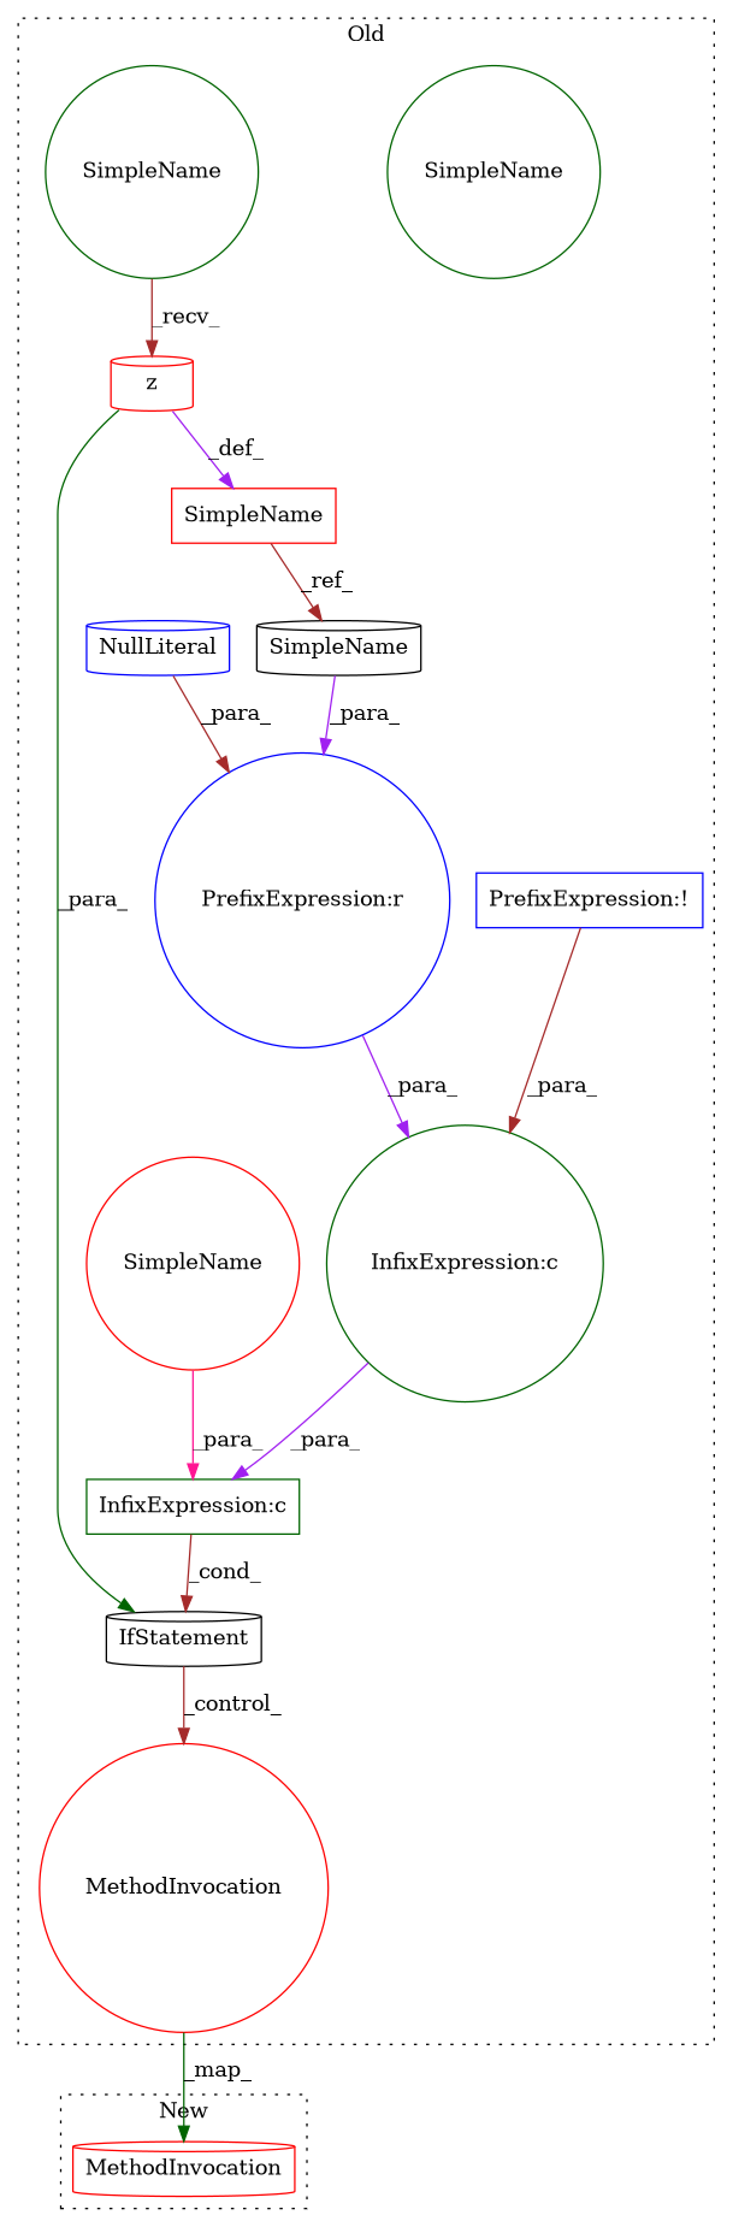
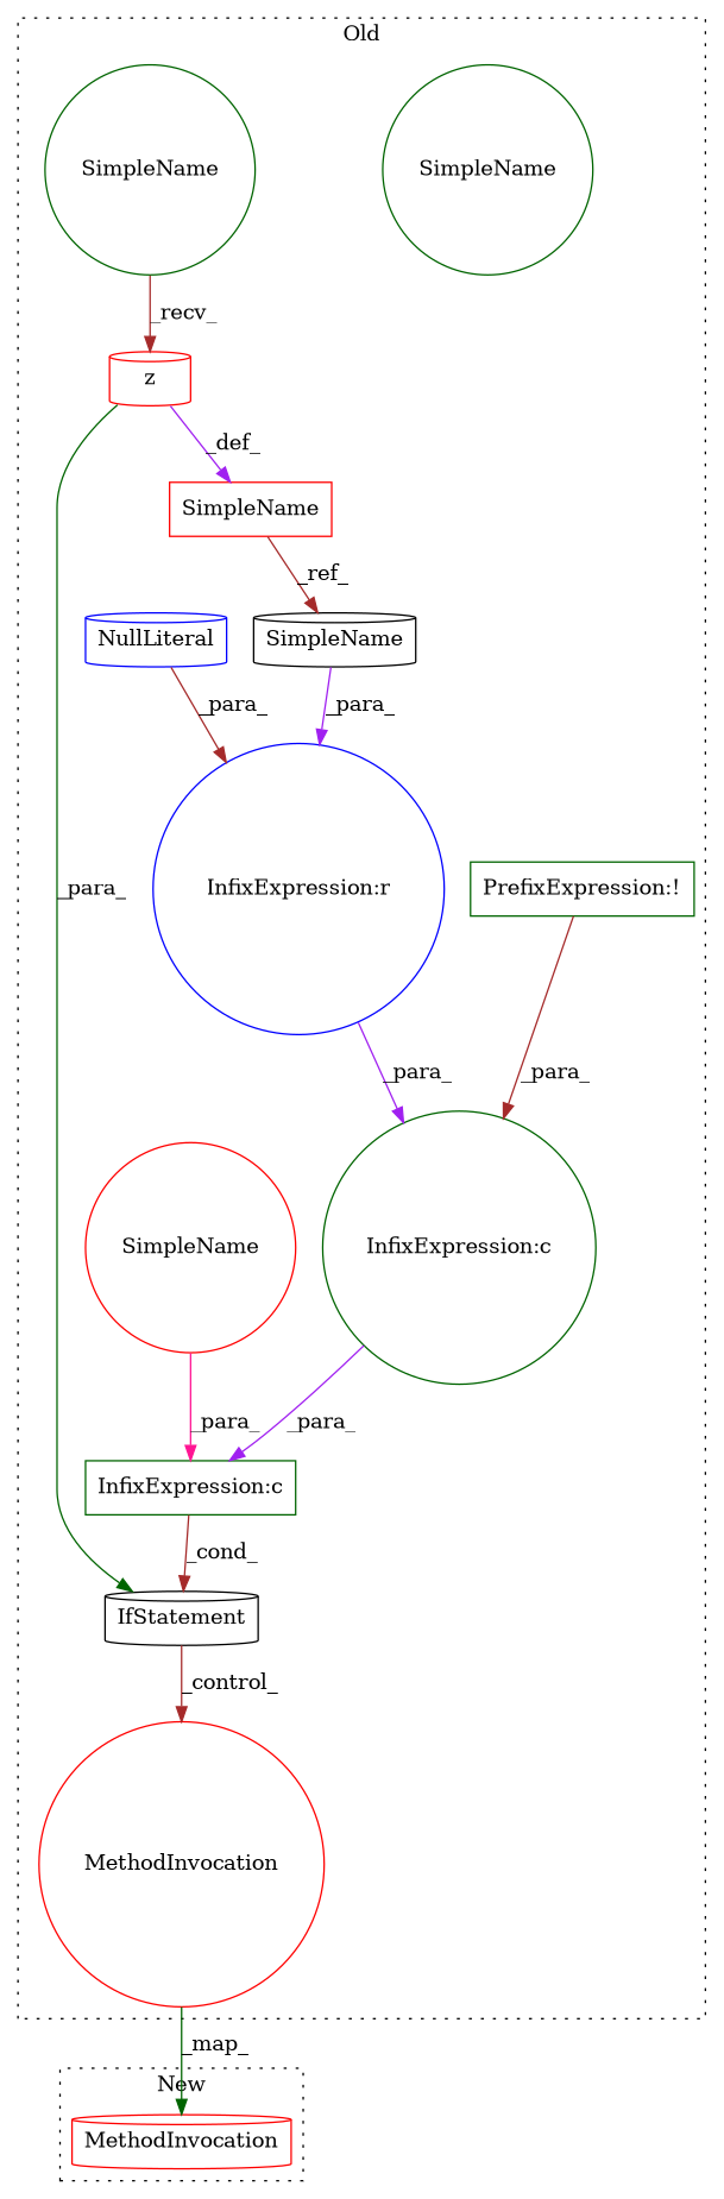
  digraph {
    node [a=42 color=red l=4 s=50359 shape=circle]
    edge [color=brown]
    n1 [a=25 color=black l="4,2" label=IfStatement s="50316,50365" shape=cylinder]
    n2 [a=32 l="9,1" label=MethodInvocation s="50491,50540"]
    n3 [a=33 color=blue label=NullLiteral s=50325 shape=cylinder]
    n4 [color=darkgreen l=6 label=SimpleName]
    n5 [l=1 label=SimpleName s=50288 shape=box]
    n6 [l=6 label=SimpleName]
    n7 [color=darkgreen l=2 label=SimpleName s=50292]
    n8 [color=black l=1 label=SimpleName s=50320 shape=cylinder]
    n9 [a=32 l=3 label=z s=50295 shape=cylinder]
-   n10 [a=38 color=blue l=1 label="PrefixExpression:!" s=50333 shape=box]
+   n10 [a=38 color=darkgreen l=1 label="PrefixExpression:!" s=50333 shape=box]
    n11 [a=27 color=darkgreen label="InfixExpression:c" s=50329]
    n12 [a=27 color=darkgreen label="InfixExpression:c" s=50355 shape=box]
-   n13 [a=27 color=blue label="PrefixExpression:r" s=50321]
+   n13 [a=27 color=blue label="InfixExpression:r" s=50321]
    n14 [a=32 l="9,1" label=MethodInvocation s="50376,50425" shape=cylinder]
    subgraph cluster_1 {
      label=Old
      style=dotted
      n1
      n2
      n3
      n4
      n5
      n6
      n7
      n8
      n9
      n10
      n11
      n12
      n13
    }
    subgraph cluster_2 {
      label=New
      style=dotted
      n14
    }
    n1 -> n2 [label=_control_]
    n2 -> n14 [color=darkgreen label=_map_]
    n3 -> n13 [label=_para_]
    n5 -> n8 [label=_ref_]
    n6 -> n12 [color=deeppink label=_para_]
    n7 -> n9 [label=_recv_]
    n8 -> n13 [color=purple label=_para_]
    n9 -> n1 [color=darkgreen label=_para_]
    n9 -> n5 [color=purple label=_def_]
    n10 -> n11 [label=_para_]
    n11 -> n12 [color=purple label=_para_]
    n12 -> n1 [label=_cond_]
    n13 -> n11 [color=purple label=_para_]
  }
